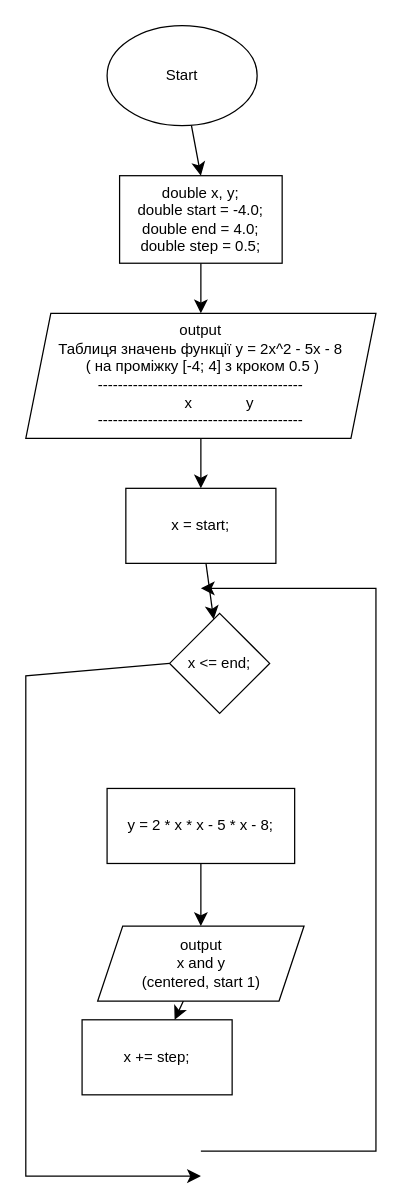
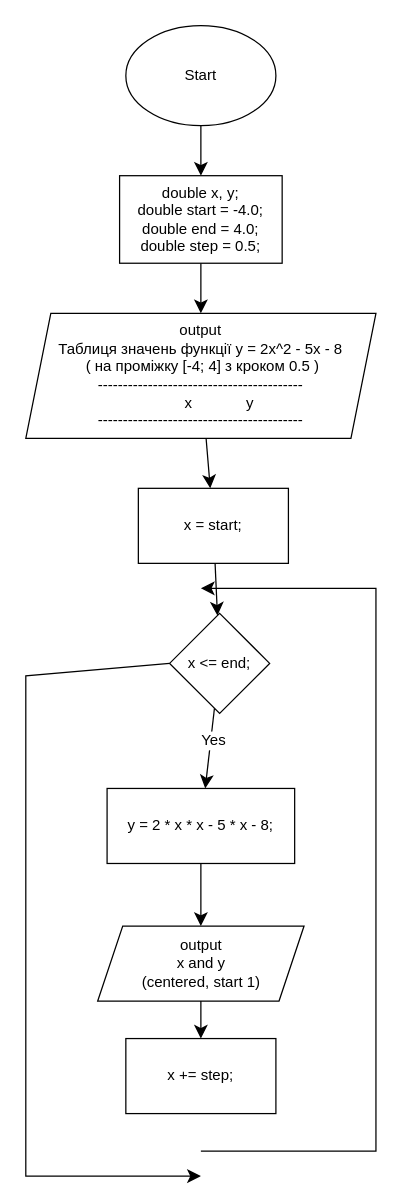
  <mxCell id="0" />
  <mxCell id="1" parent="0" />
  <mxCell id="2" value="" style="edgeStyle=none;curved=1;rounded=0;orthogonalLoop=1;jettySize=auto;html=1;fontSize=12;startSize=8;endSize=8;entryX=0.5;entryY=0;entryDx=0;entryDy=0;" edge="1" parent="1" source="3" target="5"><mxGeometry relative="1" as="geometry" /></mxCell>
- <mxCell id="3" value="Start" style="ellipse;whiteSpace=wrap;html=1;" vertex="1" parent="1"><mxGeometry x="85" y="20" width="120" height="80" as="geometry" /></mxCell>
+ <mxCell id="3" value="Start" style="ellipse;whiteSpace=wrap;html=1;" vertex="1" parent="1"><mxGeometry x="100" y="20" width="120" height="80" as="geometry" /></mxCell>
  <mxCell id="4" value="" style="edgeStyle=none;curved=1;rounded=0;orthogonalLoop=1;jettySize=auto;html=1;fontSize=12;startSize=8;endSize=8;" edge="1" parent="1" source="5" target="7"><mxGeometry relative="1" as="geometry" /></mxCell>
  <mxCell id="5" value="&lt;div&gt;double x, y;&lt;/div&gt;&lt;div&gt;double start = -4.0;&lt;/div&gt;&lt;div&gt;double end = 4.0;&lt;/div&gt;&lt;div&gt;double step = 0.5;&lt;/div&gt;" style="rounded=0;whiteSpace=wrap;html=1;" vertex="1" parent="1"><mxGeometry x="95" y="140" width="130" height="70" as="geometry" /></mxCell>
  <mxCell id="6" value="" style="edgeStyle=none;curved=1;rounded=0;orthogonalLoop=1;jettySize=auto;html=1;fontSize=12;startSize=8;endSize=8;" edge="1" parent="1" source="7" target="9"><mxGeometry relative="1" as="geometry" /></mxCell>
  <mxCell id="7" value="output&lt;br&gt;&lt;div&gt;Таблиця значень функції y = 2x^2 - 5x - 8&lt;/div&gt;&lt;div&gt;&amp;nbsp; &amp;nbsp;( на проміжку [-4; 4] з кроком 0.5 )&amp;nbsp;&amp;nbsp;&lt;/div&gt;&lt;div&gt;-----------------------------------------&lt;/div&gt;&lt;div&gt;&amp;nbsp; &amp;nbsp; &amp;nbsp; &amp;nbsp; &amp;nbsp;x&amp;nbsp; &amp;nbsp; &amp;nbsp; &amp;nbsp; &amp;nbsp; &amp;nbsp; &amp;nbsp;y&lt;/div&gt;&lt;div&gt;-----------------------------------------&lt;/div&gt;" style="shape=parallelogram;perimeter=parallelogramPerimeter;whiteSpace=wrap;html=1;fixedSize=1;" vertex="1" parent="1"><mxGeometry x="20" y="250" width="280" height="100" as="geometry" /></mxCell>
  <mxCell id="8" value="" style="edgeStyle=none;curved=1;rounded=0;orthogonalLoop=1;jettySize=auto;html=1;fontSize=12;startSize=8;endSize=8;" edge="1" parent="1" source="9" target="13"><mxGeometry relative="1" as="geometry" /></mxCell>
- <mxCell id="9" value="x = start;" style="rounded=0;whiteSpace=wrap;html=1;" vertex="1" parent="1"><mxGeometry x="100" y="390" width="120" height="60" as="geometry" /></mxCell>
+ <mxCell id="9" value="x = start;" style="rounded=0;whiteSpace=wrap;html=1;" vertex="1" parent="1"><mxGeometry x="110" y="390" width="120" height="60" as="geometry" /></mxCell>
+ <mxCell id="10" value="" style="edgeStyle=none;curved=1;rounded=0;orthogonalLoop=1;jettySize=auto;html=1;fontSize=12;startSize=8;endSize=8;" edge="1" parent="1" source="13" target="16"><mxGeometry relative="1" as="geometry" /></mxCell>
+ <mxCell id="11" value="Yes" style="edgeLabel;html=1;align=center;verticalAlign=middle;resizable=0;points=[];fontSize=12;" vertex="1" connectable="0" parent="10"><mxGeometry x="-0.195" y="2" relative="1" as="geometry"><mxPoint as="offset" /></mxGeometry></mxCell>
  <mxCell id="12" style="edgeStyle=none;curved=0;rounded=0;orthogonalLoop=1;jettySize=auto;html=1;exitX=0;exitY=0.5;exitDx=0;exitDy=0;fontSize=12;startSize=8;endSize=8;" edge="1" parent="1" source="13"><mxGeometry relative="1" as="geometry"><mxPoint x="160" y="940" as="targetPoint" /><Array as="points"><mxPoint x="20" y="540" /><mxPoint x="20" y="940" /></Array></mxGeometry></mxCell>
  <mxCell id="13" value="x &amp;lt;= end;" style="rhombus;whiteSpace=wrap;html=1;" vertex="1" parent="1"><mxGeometry x="135" y="490" width="80" height="80" as="geometry" /></mxCell>
- <mxCell id="14" value="x += step;" style="rounded=0;whiteSpace=wrap;html=1;" vertex="1" parent="1"><mxGeometry x="65" y="815" width="120" height="60" as="geometry" /></mxCell>
+ <mxCell id="14" value="x += step;" style="rounded=0;whiteSpace=wrap;html=1;" vertex="1" parent="1"><mxGeometry x="100" y="830" width="120" height="60" as="geometry" /></mxCell>
  <mxCell id="15" value="" style="edgeStyle=none;curved=1;rounded=0;orthogonalLoop=1;jettySize=auto;html=1;fontSize=12;startSize=8;endSize=8;" edge="1" parent="1" source="16" target="18"><mxGeometry relative="1" as="geometry" /></mxCell>
  <mxCell id="16" value="y = 2 * x * x - 5 * x - 8;" style="rounded=0;whiteSpace=wrap;html=1;" vertex="1" parent="1"><mxGeometry x="85" y="630" width="150" height="60" as="geometry" /></mxCell>
  <mxCell id="17" value="" style="edgeStyle=none;curved=1;rounded=0;orthogonalLoop=1;jettySize=auto;html=1;fontSize=12;startSize=8;endSize=8;" edge="1" parent="1" source="18" target="14"><mxGeometry relative="1" as="geometry" /></mxCell>
  <mxCell id="18" value="output&lt;br&gt;x and y&lt;br&gt;(centered, start 1)" style="shape=parallelogram;perimeter=parallelogramPerimeter;whiteSpace=wrap;html=1;fixedSize=1;" vertex="1" parent="1"><mxGeometry x="77.5" y="740" width="165" height="60" as="geometry" /></mxCell>
  <mxCell id="19" value="" style="endArrow=classic;html=1;rounded=0;fontSize=12;startSize=8;endSize=8;curved=0;" edge="1" parent="1"><mxGeometry width="50" height="50" relative="1" as="geometry"><mxPoint x="160" y="920" as="sourcePoint" /><mxPoint x="160" y="470" as="targetPoint" /><Array as="points"><mxPoint x="300" y="920" /><mxPoint x="300" y="470" /></Array></mxGeometry></mxCell>
